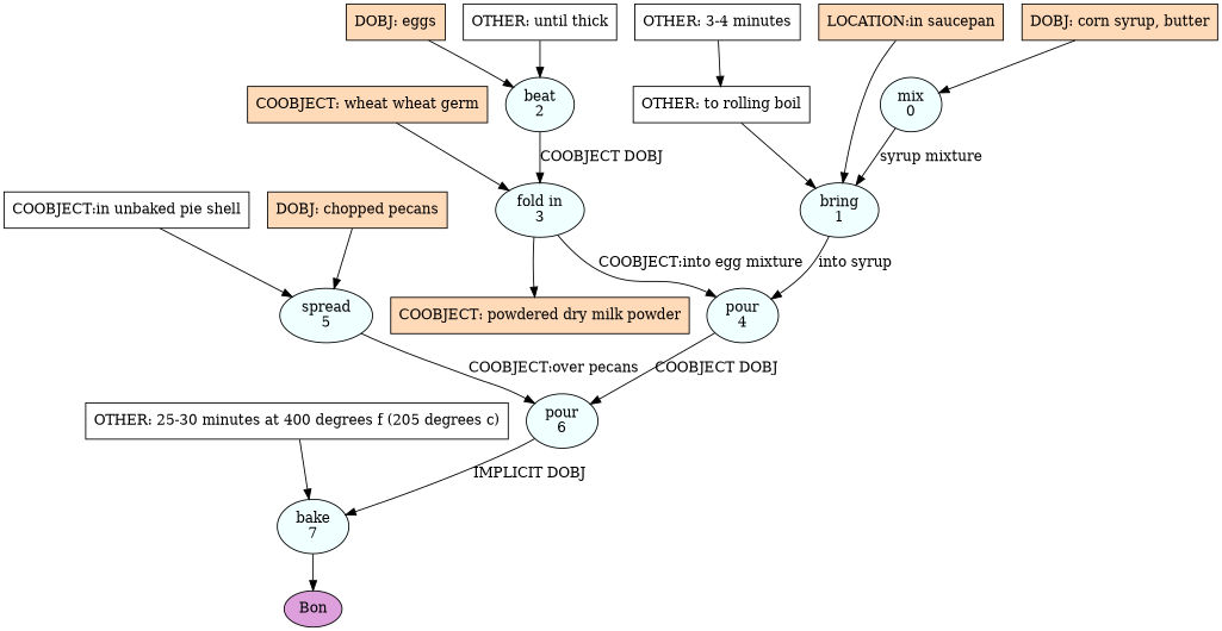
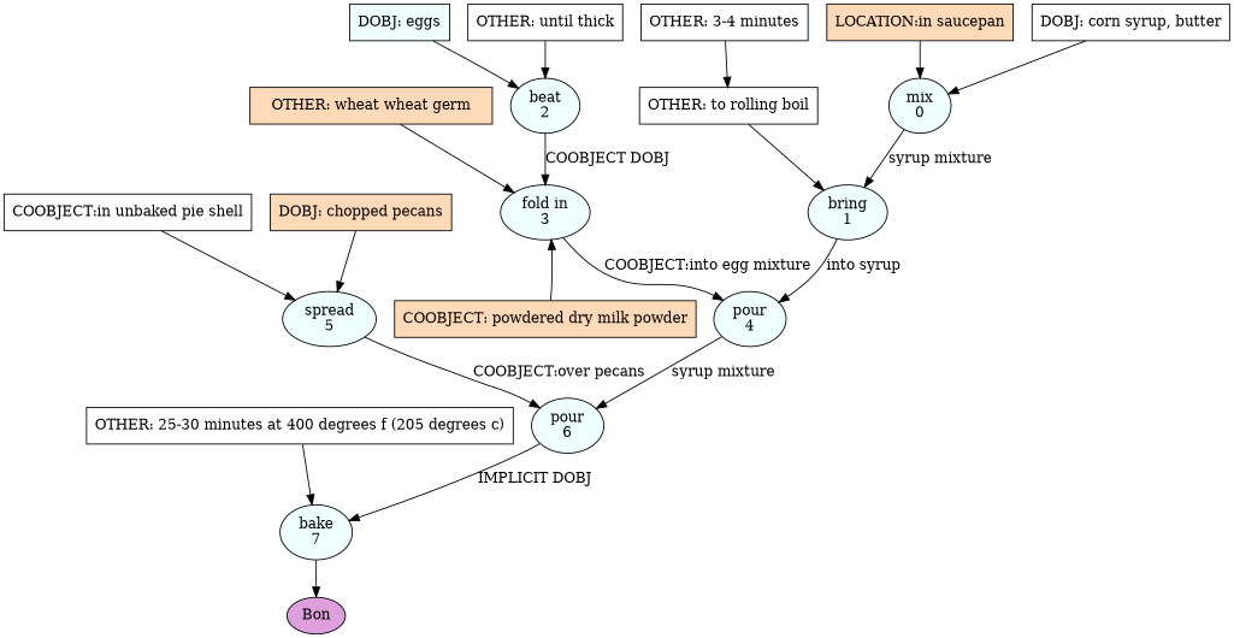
  digraph {
    fontname="DejaVu Serif"
    node [fillcolor=azure fontname="DejaVu Serif" shape=box style=filled]
    edge [fontname="DejaVu Serif"]
    n1 [label="mix\n0" shape=oval]
    n2 [label="bring\n1" shape=oval]
    n3 [label="pour\n4" shape=oval]
    n4 [label="pour\n6" shape=oval]
    n5 [label="beat\n2" shape=oval]
    n6 [label="fold in\n3" shape=oval]
    n7 [label="bake\n7" shape=oval]
    n8 [label="spread\n5" shape=oval]
    n9 [fillcolor=plum label=Bon shape=oval]
-   n10 [fillcolor=peachpuff label="DOBJ: corn syrup, butter"]
+   n10 [fillcolor=white label="DOBJ: corn syrup, butter"]
    n11 [fillcolor=peachpuff label="LOCATION:in saucepan"]
-   n12 [fillcolor=peachpuff label="DOBJ: eggs"]
+   n12 [label="DOBJ: eggs"]
    n13 [fillcolor=white label="OTHER: until thick"]
    n14 [fillcolor=peachpuff label="DOBJ: chopped pecans"]
    n15 [fillcolor=white label="COOBJECT:in unbaked pie shell"]
    n16 [fillcolor=white label="OTHER: to rolling boil"]
    n17 [fillcolor=white label="OTHER: 3-4 minutes"]
-   n18 [fillcolor=peachpuff label="COOBJECT: wheat wheat germ"]
+   n18 [fillcolor=peachpuff label="OTHER: wheat wheat germ"]
    n19 [fillcolor=peachpuff label="COOBJECT: powdered dry milk powder"]
    n20 [fillcolor=white label="OTHER: 25-30 minutes at 400 degrees f (205 degrees c)"]
    n1 -> n2 [label="syrup mixture"]
    n2 -> n3 [label="into syrup"]
-   n3 -> n4 [label="COOBJECT DOBJ"]
+   n3 -> n4 [label="syrup mixture"]
    n4 -> n7 [label="IMPLICIT DOBJ"]
    n5 -> n6 [label="COOBJECT DOBJ"]
    n6 -> n3 [label="COOBJECT:into egg mixture"]
    n7 -> n9
    n8 -> n4 [label="COOBJECT:over pecans"]
    n10 -> n1
-   n11 -> n2
+   n11 -> n1
    n12 -> n5
    n13 -> n5
    n14 -> n8
    n15 -> n8
    n16 -> n2
    n17 -> n16
    n18 -> n6
-   n6 -> n19
+   n19 -> n6
    n20 -> n7
  }
